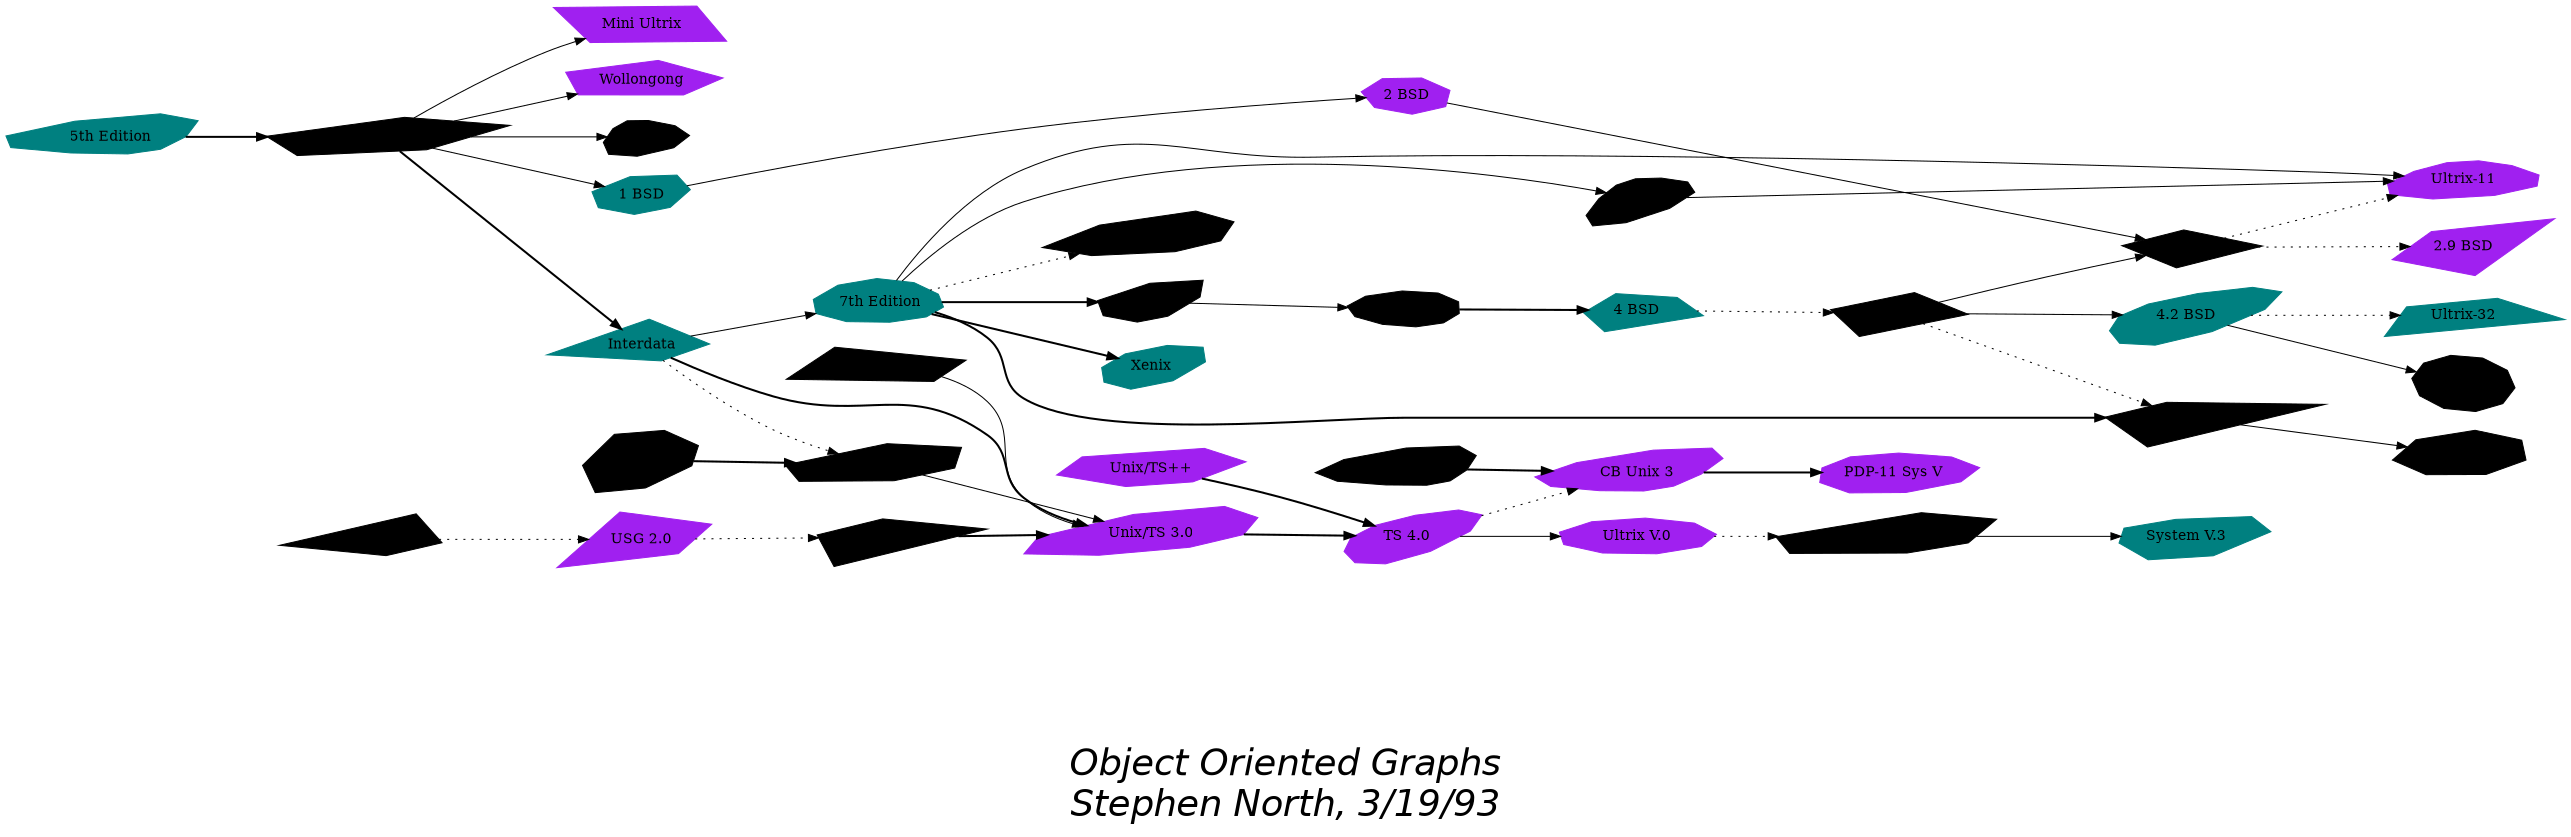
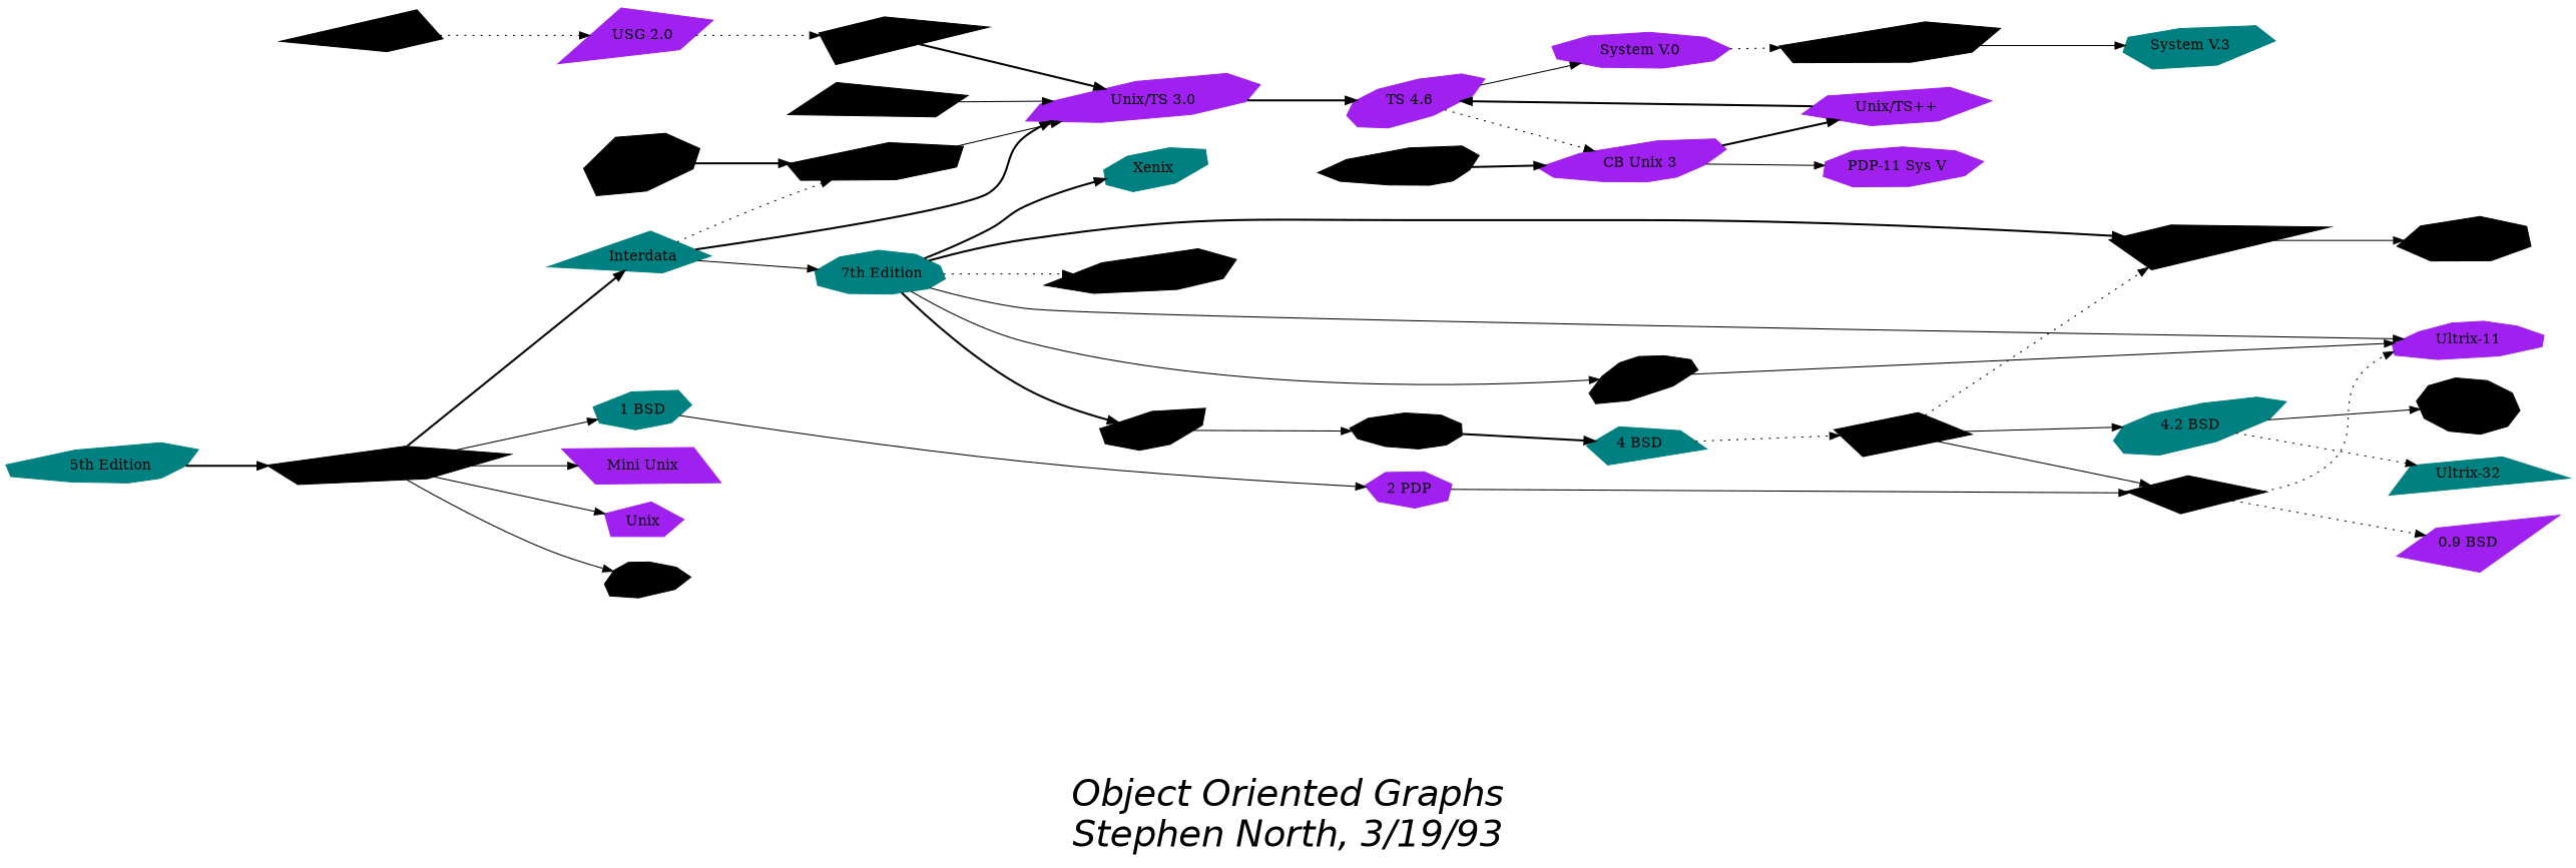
  digraph {
    fontname="Helvetica-Oblique"
    fontsize=36
    label="\n\n\n\nObject Oriented Graphs\nStephen North, 3/19/93"
    rankdir=LR
    node [color=black orientation=50 shape=polygon sides=4 style=filled]
    edge [style=solid]
    "5th Edition" [color=teal distortion=0.936354 orientation=28 sides=9 skew=-0.126818]
    "6th Edition" [distortion=0.238792 orientation=11 sides=5 skew=0.995935]
    LSX [distortion=-0.698271 orientation=22 sides=9 skew=-0.195492]
    "1 BSD" [color=teal distortion=0.265084 orientation=26 sides=7 skew=0.403659]
-   "Mini Unix" [color=purple distortion=0.039386 orientation=2 skew=-0.461120 label="Mini Ultrix"]
-   Wollongong [color=purple distortion=0.228564 orientation=63 sides=5 skew=-0.062846]
+   "Mini Unix" [color=purple distortion=0.039386 orientation=2 skew=-0.461120]
+   Wollongong [color=purple distortion=0.228564 orientation=63 sides=5 skew=-0.062846 label=Unix]
    Interdata [color=teal distortion=0.624013 orientation=56 skew=0.101396]
-   "2 BSD" [color=purple distortion=-0.010661 orientation=84 sides=7 skew=0.179249]
+   "2 BSD" [color=purple distortion=-0.010661 orientation=84 sides=7 skew=0.179249 label="2 PDP"]
    "Unix/TS 3.0" [color=purple distortion=0.731383 orientation=43 sides=8 skew=-0.824612]
    "PWB 2.0" [distortion=0.592100 orientation=34 sides=6 skew=-0.719269]
    "7th Edition" [color=teal distortion=0.298417 orientation=65 sides=10 skew=0.310367]
    "PWB 1.2" [distortion=0.640971 orientation=84 sides=7 skew=-0.768455]
    "USG 1.0" [distortion=0.758942 orientation=42 skew=0.039886]
    "USG 2.0" [color=purple distortion=0.748625 orientation=74 skew=-0.647656]
    "2.8 BSD" [distortion=-0.239422 orientation=44 skew=0.053841]
-   "TS 4.0" [color=purple distortion=-0.641701 sides=10 skew=-0.952502]
+   "TS 4.0" [color=purple distortion=-0.641701 sides=10 skew=-0.952502 label="TS 4.6"]
    "8th Edition" [distortion=-0.997093 skew=-0.061117]
    "32V" [distortion=0.878516 orientation=19 sides=7 skew=0.592905]
    V7M [distortion=-0.960249 orientation=32 sides=10 skew=0.460424]
    "Ultrix-11" [color=purple distortion=-0.633186 orientation=10 sides=10 skew=0.333125]
    Xenix [color=teal distortion=-0.337997 orientation=52 sides=8 skew=-0.760726]
    "UniPlus+" [distortion=0.788483 orientation=39 sides=7 skew=-0.526284]
    "CB Unix 3" [color=purple distortion=0.992237 orientation=29 sides=10 skew=0.256102]
-   "System V.0" [color=purple distortion=0.021556 orientation=26 sides=9 skew=-0.729938 label="Ultrix V.0"]
+   "System V.0" [color=purple distortion=0.021556 orientation=26 sides=9 skew=-0.729938]
    "9th Edition" [distortion=0.138690 orientation=55 sides=7 skew=0.554049]
    "3 BSD" [distortion=0.251820 orientation=18 sides=10 skew=-0.530618]
    "4 BSD" [color=teal distortion=-0.772300 orientation=24 sides=5 skew=-0.028475]
-   "2.9 BSD" [color=purple distortion=-0.843381 orientation=70 skew=-0.601395]
+   "2.9 BSD" [color=purple distortion=-0.843381 orientation=70 skew=-0.601395 label="0.9 BSD"]
    "4.1 BSD" [distortion=-0.226170 orientation=38 skew=0.504053]
    "4.2 BSD" [color=teal distortion=-0.807349 sides=10 skew=-0.908842]
    "4.3 BSD" [distortion=-0.030619 orientation=76 sides=10 skew=0.985021]
    "Ultrix-32" [color=teal distortion=-0.644209 orientation=21 skew=0.307836]
    "USG 3.0" [distortion=-0.848455 orientation=44 skew=0.267152]
    "CB Unix 2" [distortion=0.851818 orientation=32 sides=10 skew=-0.020120]
    "Unix/TS++" [color=purple distortion=0.545461 orientation=16 sides=6 skew=0.313589]
    "PDP-11 Sys V" [color=purple distortion=-0.267769 orientation=40 sides=9 skew=0.271226]
    "Unix/TS 1.0" [distortion=0.305594 orientation=75 skew=0.070516]
    "System V.2" [distortion=0.985153 orientation=33 sides=6 skew=-0.399752]
    "System V.3" [color=teal distortion=-0.687574 orientation=58 sides=7 skew=-0.180116]
    "5th Edition" -> "6th Edition" [style=bold]
    "6th Edition" -> LSX
    "6th Edition" -> "1 BSD"
    "6th Edition" -> "Mini Unix"
    "6th Edition" -> Wollongong
    "6th Edition" -> Interdata [style=bold]
    "1 BSD" -> "2 BSD"
    Interdata -> "Unix/TS 3.0" [style=bold]
    Interdata -> "PWB 2.0" [style=dotted]
    Interdata -> "7th Edition"
    "2 BSD" -> "2.8 BSD"
    "Unix/TS 3.0" -> "TS 4.0" [style=bold]
    "PWB 2.0" -> "Unix/TS 3.0"
    "7th Edition" -> "8th Edition" [style=bold]
    "7th Edition" -> "32V" [style=bold]
    "7th Edition" -> V7M
    "7th Edition" -> "Ultrix-11"
    "7th Edition" -> Xenix [style=bold]
    "7th Edition" -> "UniPlus+" [style=dotted]
    "PWB 1.2" -> "PWB 2.0" [style=bold]
    "USG 1.0" -> "USG 2.0" [style=dotted]
    "USG 2.0" -> "USG 3.0" [style=dotted]
    "2.8 BSD" -> "Ultrix-11" [style=dotted]
    "2.8 BSD" -> "2.9 BSD" [style=dotted]
    "TS 4.0" -> "CB Unix 3" [style=dotted]
    "TS 4.0" -> "System V.0"
    "8th Edition" -> "9th Edition"
    "32V" -> "3 BSD"
    V7M -> "Ultrix-11"
-   "CB Unix 3" -> "PDP-11 Sys V" [style=bold]
+   "CB Unix 3" -> "Unix/TS++" [style=bold]
+   "CB Unix 3" -> "PDP-11 Sys V"
    "System V.0" -> "System V.2" [style=dotted]
    "3 BSD" -> "4 BSD" [style=bold]
    "4 BSD" -> "4.1 BSD" [style=dotted]
    "4.1 BSD" -> "2.8 BSD"
    "4.1 BSD" -> "8th Edition" [style=dotted]
    "4.1 BSD" -> "4.2 BSD"
    "4.2 BSD" -> "4.3 BSD"
    "4.2 BSD" -> "Ultrix-32" [style=dotted]
    "USG 3.0" -> "Unix/TS 3.0" [style=bold]
    "CB Unix 2" -> "CB Unix 3" [style=bold]
    "Unix/TS++" -> "TS 4.0" [style=bold]
    "Unix/TS 1.0" -> "Unix/TS 3.0"
    "System V.2" -> "System V.3"
  }
